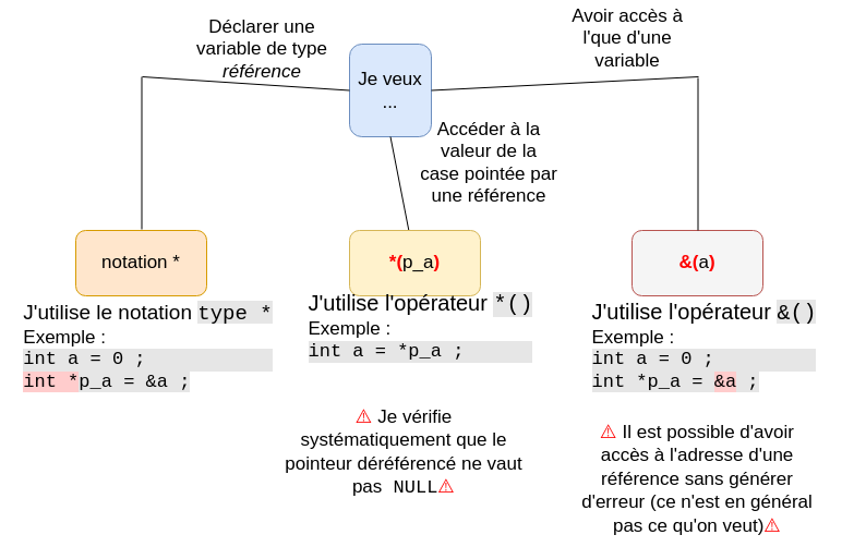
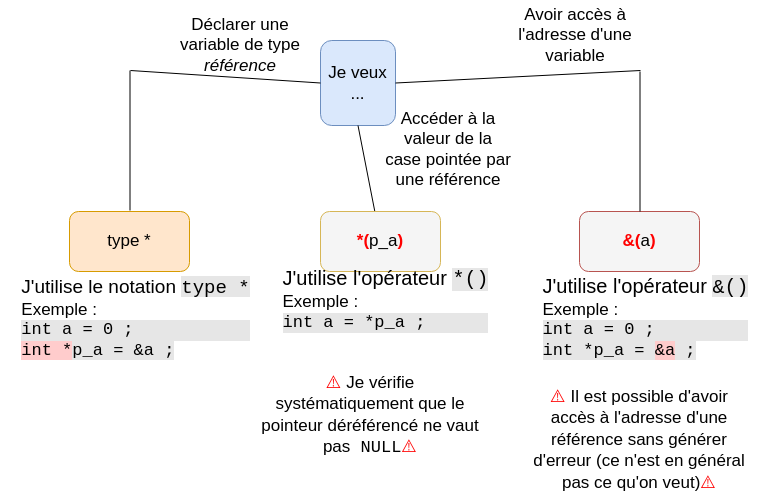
  <mxCell id="0" />
  <mxCell id="1" parent="0" />
  <mxCell id="2" value="&lt;font style=&quot;font-size: 17px;&quot;&gt;Je veux ...&lt;/font&gt;" style="rounded=1;whiteSpace=wrap;html=1;fillColor=#dae8fc;strokeColor=#6c8ebf;" vertex="1" parent="1"><mxGeometry x="320" y="40" width="75" height="85" as="geometry" /></mxCell>
  <mxCell id="3" value="" style="endArrow=none;html=1;rounded=0;fontSize=17;entryX=0;entryY=0.5;entryDx=0;entryDy=0;" edge="1" parent="1" target="2"><mxGeometry width="50" height="50" relative="1" as="geometry"><mxPoint x="130" y="70" as="sourcePoint" /><mxPoint x="410" y="220" as="targetPoint" /></mxGeometry></mxCell>
  <mxCell id="4" value="" style="endArrow=none;html=1;rounded=0;fontSize=17;exitX=1;exitY=0.5;exitDx=0;exitDy=0;" edge="1" parent="1" source="2"><mxGeometry width="50" height="50" relative="1" as="geometry"><mxPoint x="140" y="80" as="sourcePoint" /><mxPoint x="640" y="70" as="targetPoint" /></mxGeometry></mxCell>
  <mxCell id="5" value="" style="endArrow=none;html=1;rounded=0;fontSize=17;exitX=0.5;exitY=1;exitDx=0;exitDy=0;" edge="1" parent="1" source="2"><mxGeometry width="50" height="50" relative="1" as="geometry"><mxPoint x="450" y="80" as="sourcePoint" /><mxPoint x="380" y="240" as="targetPoint" /></mxGeometry></mxCell>
  <mxCell id="6" value="Déclarer une variable de type &lt;i&gt;référence&lt;/i&gt;" style="text;html=1;strokeColor=none;fillColor=none;align=center;verticalAlign=middle;whiteSpace=wrap;rounded=0;fontSize=17;" vertex="1" parent="1"><mxGeometry x="175" y="30" width="130" height="30" as="geometry" /></mxCell>
- <mxCell id="7" value="&lt;font style=&quot;font-size: 17px;&quot;&gt;notation *&lt;/font&gt;" style="rounded=1;whiteSpace=wrap;html=1;fillColor=#ffe6cc;strokeColor=#d79b00;" vertex="1" parent="1"><mxGeometry x="69" y="211" width="120" height="60" as="geometry" /></mxCell>
+ <mxCell id="7" value="&lt;font style=&quot;font-size: 17px;&quot;&gt;type *&lt;/font&gt;" style="rounded=1;whiteSpace=wrap;html=1;fillColor=#ffe6cc;strokeColor=#d79b00;" vertex="1" parent="1"><mxGeometry x="69" y="211" width="120" height="60" as="geometry" /></mxCell>
  <mxCell id="8" value="" style="endArrow=none;html=1;rounded=0;fontSize=17;exitX=0.5;exitY=1;exitDx=0;exitDy=0;" edge="1" parent="1"><mxGeometry width="50" height="50" relative="1" as="geometry"><mxPoint x="129.5" y="70" as="sourcePoint" /><mxPoint x="129.5" y="210" as="targetPoint" /></mxGeometry></mxCell>
  <mxCell id="9" value="&lt;font style=&quot;font-size: 19px;&quot;&gt;J'utilise le notation &lt;span style=&quot;background-color: rgb(230, 230, 230);&quot;&gt;&lt;font style=&quot;font-size: 19px;&quot; face=&quot;Courier New&quot;&gt;type *&lt;/font&gt;&lt;/span&gt;&lt;br&gt;&lt;/font&gt;&lt;div style=&quot;text-align: left;&quot;&gt;&lt;span style=&quot;background-color: initial;&quot;&gt;&lt;font style=&quot;font-size: 17px;&quot;&gt;Exemple :&lt;/font&gt;&lt;/span&gt;&lt;/div&gt;&lt;font style=&quot;font-size: 17px;&quot; face=&quot;Courier New&quot;&gt;&lt;div style=&quot;background-color: rgb(230, 230, 230); text-align: left;&quot;&gt;int a = 0 ;&amp;nbsp;&lt;/div&gt;&lt;div style=&quot;text-align: left;&quot;&gt;&lt;span style=&quot;background-color: rgb(255, 204, 204);&quot;&gt;int *&lt;/span&gt;&lt;span style=&quot;background-color: rgb(230, 230, 230);&quot;&gt;p_a = &amp;amp;a ;&lt;/span&gt;&lt;/div&gt;&lt;/font&gt;" style="text;html=1;strokeColor=none;fillColor=none;align=center;verticalAlign=middle;whiteSpace=wrap;rounded=0;fontSize=17;" vertex="1" parent="1"><mxGeometry x="20" y="303" width="231" height="30" as="geometry" /></mxCell>
  <mxCell id="10" value="&lt;font style=&quot;font-size: 17px;&quot;&gt;&lt;b&gt;&lt;font color=&quot;#ff0000&quot;&gt;&amp;amp;(&lt;/font&gt;&lt;/b&gt;a&lt;b&gt;&lt;font color=&quot;#ff0000&quot;&gt;)&lt;/font&gt;&lt;/b&gt;&lt;/font&gt;" style="rounded=1;whiteSpace=wrap;html=1;fillColor=#f5f5f5;strokeColor=#b85450;" vertex="1" parent="1"><mxGeometry x="579" y="211" width="120" height="60" as="geometry" /></mxCell>
  <mxCell id="11" value="&lt;font style=&quot;font-size: 20px;&quot;&gt;J'utilise l'opérateur&amp;nbsp;&lt;span style=&quot;background-color: rgb(230, 230, 230);&quot;&gt;&lt;font style=&quot;font-size: 20px;&quot; face=&quot;Courier New&quot;&gt;&amp;amp;()&lt;/font&gt;&lt;/span&gt;&lt;/font&gt;&lt;br&gt;&lt;div style=&quot;text-align: left;&quot;&gt;&lt;span style=&quot;background-color: initial;&quot;&gt;Exemple :&lt;/span&gt;&lt;/div&gt;&lt;font style=&quot;&quot; face=&quot;Courier New&quot;&gt;&lt;div style=&quot;background-color: rgb(230, 230, 230); text-align: left;&quot;&gt;int a = 0 ;&amp;nbsp;&lt;/div&gt;&lt;div style=&quot;text-align: left;&quot;&gt;&lt;span style=&quot;background-color: rgb(230, 230, 230);&quot;&gt;int *p_a = &lt;/span&gt;&lt;span style=&quot;background-color: rgb(255, 204, 204);&quot;&gt;&amp;amp;a&lt;/span&gt;&lt;span style=&quot;background-color: rgb(230, 230, 230);&quot;&gt; ;&lt;/span&gt;&lt;/div&gt;&lt;/font&gt;" style="text;html=1;strokeColor=none;fillColor=none;align=center;verticalAlign=middle;whiteSpace=wrap;rounded=0;fontSize=17;" vertex="1" parent="1"><mxGeometry x="530" y="302" width="231" height="30" as="geometry" /></mxCell>
  <mxCell id="12" value="" style="endArrow=none;html=1;rounded=0;fontSize=17;exitX=0.5;exitY=1;exitDx=0;exitDy=0;" edge="1" parent="1"><mxGeometry width="50" height="50" relative="1" as="geometry"><mxPoint x="639.5" y="71" as="sourcePoint" /><mxPoint x="639.5" y="211" as="targetPoint" /></mxGeometry></mxCell>
- <mxCell id="13" value="Avoir accès à l'que d'une variable" style="text;html=1;strokeColor=none;fillColor=none;align=center;verticalAlign=middle;whiteSpace=wrap;rounded=0;fontSize=17;" vertex="1" parent="1"><mxGeometry x="510" y="20" width="130" height="30" as="geometry" /></mxCell>
+ <mxCell id="13" value="Avoir accès à l'adresse d'une variable" style="text;html=1;strokeColor=none;fillColor=none;align=center;verticalAlign=middle;whiteSpace=wrap;rounded=0;fontSize=17;" vertex="1" parent="1"><mxGeometry x="510" y="20" width="130" height="30" as="geometry" /></mxCell>
  <mxCell id="14" value="Accéder à la valeur de la case pointée par une référence" style="text;html=1;strokeColor=none;fillColor=none;align=center;verticalAlign=middle;whiteSpace=wrap;rounded=0;fontSize=17;" vertex="1" parent="1"><mxGeometry x="383" y="134" width="130" height="30" as="geometry" /></mxCell>
- <mxCell id="15" value="&lt;font style=&quot;font-size: 17px;&quot;&gt;&lt;font color=&quot;#ff0000&quot;&gt;&lt;b&gt;*(&lt;/b&gt;&lt;/font&gt;p_a&lt;b&gt;&lt;font color=&quot;#ff0000&quot;&gt;)&lt;/font&gt;&lt;/b&gt;&lt;/font&gt;" style="rounded=1;whiteSpace=wrap;html=1;fillColor=#fff2cc;strokeColor=#d6b656;" vertex="1" parent="1"><mxGeometry x="320" y="211" width="120" height="60" as="geometry" /></mxCell>
+ <mxCell id="15" value="&lt;font style=&quot;font-size: 17px;&quot;&gt;&lt;font color=&quot;#ff0000&quot;&gt;&lt;b&gt;*(&lt;/b&gt;&lt;/font&gt;p_a&lt;b&gt;&lt;font color=&quot;#ff0000&quot;&gt;)&lt;/font&gt;&lt;/b&gt;&lt;/font&gt;" style="rounded=1;whiteSpace=wrap;html=1;fillColor=#f5f5f5;strokeColor=#d6b656;" vertex="1" parent="1"><mxGeometry x="320" y="211" width="120" height="60" as="geometry" /></mxCell>
  <mxCell id="16" value="&lt;font style=&quot;font-size: 20px;&quot;&gt;J'utilise l'opérateur&amp;nbsp;&lt;font face=&quot;Courier New&quot;&gt;&lt;span style=&quot;background-color: rgb(230, 230, 230);&quot;&gt;*()&lt;/span&gt;&lt;/font&gt;&lt;/font&gt;&lt;br&gt;&lt;div style=&quot;text-align: left;&quot;&gt;&lt;span style=&quot;background-color: initial;&quot;&gt;Exemple :&lt;/span&gt;&lt;/div&gt;&lt;font style=&quot;&quot; face=&quot;Courier New&quot;&gt;&lt;div style=&quot;background-color: rgb(230, 230, 230); text-align: left;&quot;&gt;int a = *p_a ;&lt;/div&gt;&lt;/font&gt;" style="text;html=1;strokeColor=none;fillColor=none;align=center;verticalAlign=middle;whiteSpace=wrap;rounded=0;fontSize=17;" vertex="1" parent="1"><mxGeometry x="270" y="284" width="231" height="30" as="geometry" /></mxCell>
  <mxCell id="17" value="⚠️&lt;font face=&quot;Helvetica&quot;&gt;&amp;nbsp;&lt;/font&gt;&lt;font color=&quot;#000000&quot;&gt;&lt;font face=&quot;Helvetica&quot;&gt;Je vérifie systématiquement que le pointeur déréférencé ne vaut pas&lt;/font&gt; NULL&lt;/font&gt;⚠️" style="text;whiteSpace=wrap;html=1;fontSize=17;fontFamily=Courier New;fontColor=#FF0000;align=center;" vertex="1" parent="1"><mxGeometry x="260" y="365.5" width="220" height="100" as="geometry" /></mxCell>
  <mxCell id="18" value="⚠️&lt;font face=&quot;Helvetica&quot;&gt;&amp;nbsp;&lt;font color=&quot;#000000&quot;&gt;Il est possible d'avoir accès à l'adresse d'une référence sans générer d'erreur (ce n'est en général pas ce qu'on veut)&lt;/font&gt;&lt;/font&gt;⚠️" style="text;whiteSpace=wrap;html=1;fontSize=17;fontFamily=Courier New;fontColor=#FF0000;align=center;" vertex="1" parent="1"><mxGeometry x="529" y="380" width="220" height="100" as="geometry" /></mxCell>
